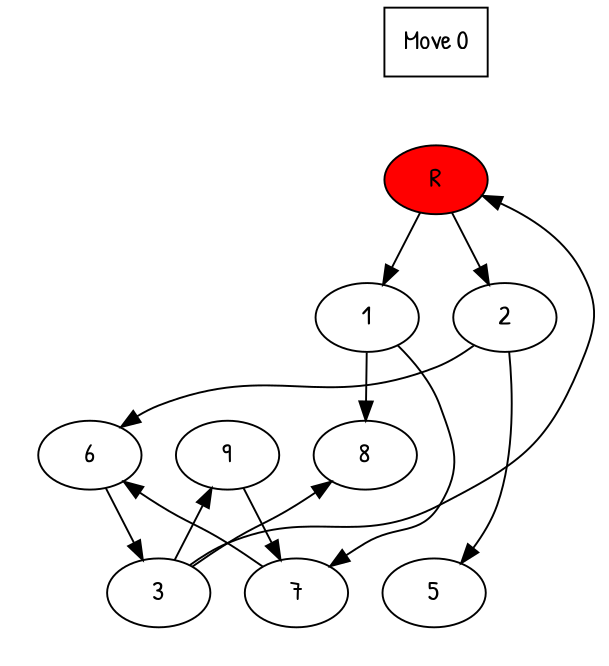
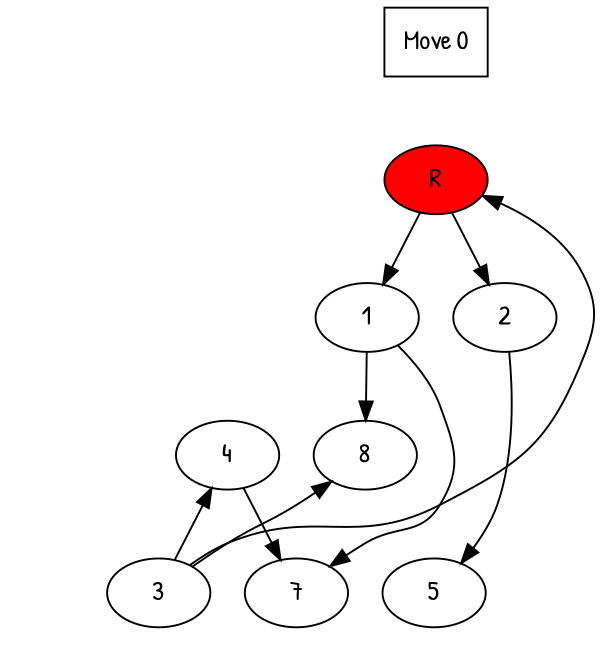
  digraph {
    fontname="Patrick Hand"
    node [fontname="Patrick Hand"]
    edge [fontname="Patrick Hand"]
    n1 [fillcolor="#ff0000" label=R style=filled]
    2
    1
    8
-   4 [label=9]
-   6
+   4
    7
    5
    3
    n10 [label="Move 0" shape=box]
    subgraph cluster_1 {
      peripheries=0
      n1
    }
    subgraph cluster_2 {
      peripheries=0
      2
      1
    }
    subgraph cluster_3 {
      peripheries=0
      8
      4
-     6
    }
    subgraph cluster_4 {
      peripheries=0
      7
      5
      3
    }
    n1 -> 2
    n1 -> 1
-   2 -> 6
    2 -> 5
    1 -> 8
    1 -> 7
    4 -> 7
-   6 -> 3
-   7 -> 6 [constraint=false]
    3 -> n1 [constraint=false]
    3 -> 8 [constraint=false]
    3 -> 4 [constraint=false]
    n10 -> n1 [style=invis]
  }
